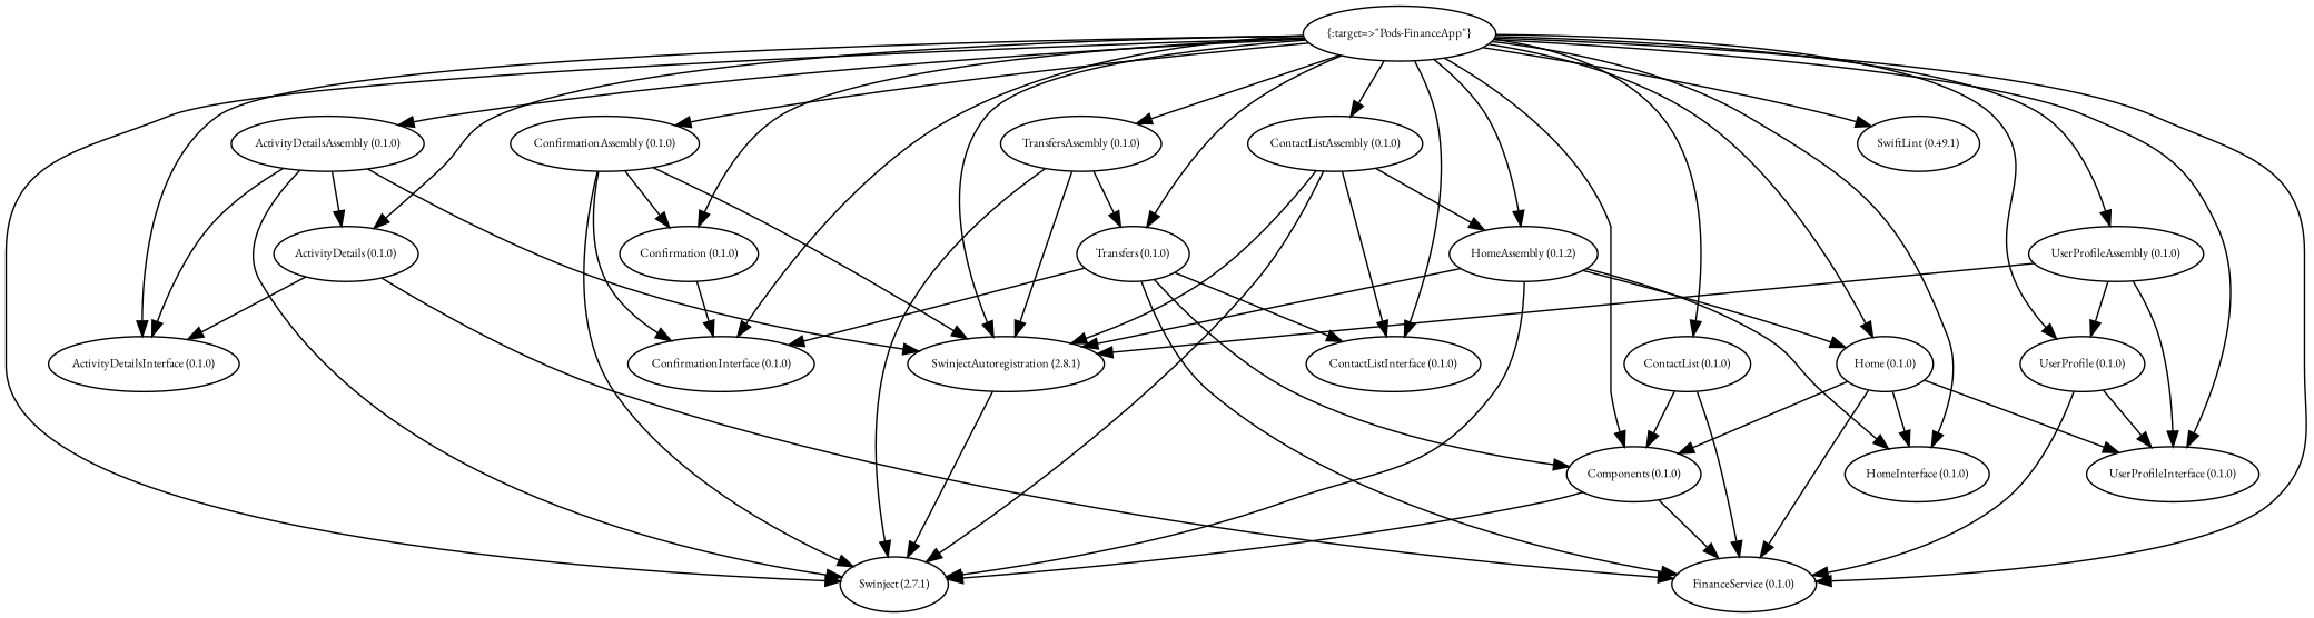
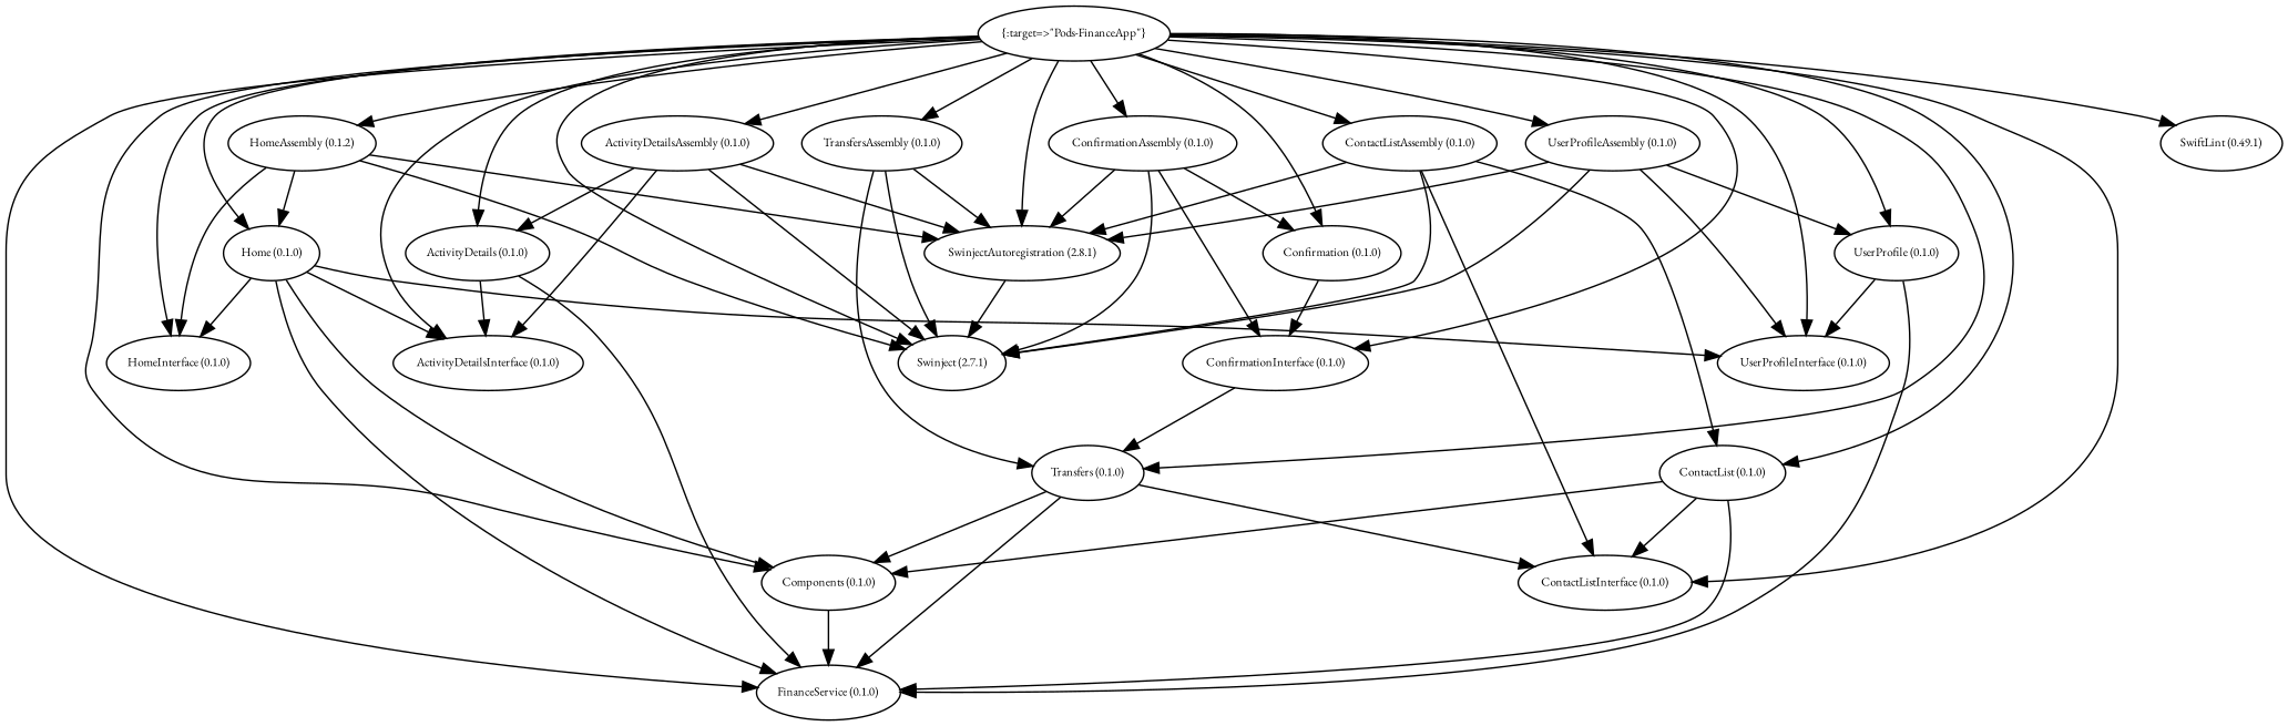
  digraph {
    fontname="EB Garamond"
    node [fontname="EB Garamond" fontsize=8]
    edge [fontname="EB Garamond" fontsize=8]
    n1 [label="{:target=>\"Pods-FinanceApp\"}"]
    n2 [label="ActivityDetails (0.1.0)"]
    n3 [label="ActivityDetailsInterface (0.1.0)"]
    n4 [label="FinanceService (0.1.0)"]
    n5 [label="ActivityDetailsAssembly (0.1.0)"]
    n6 [label="Swinject (2.7.1)"]
    n7 [label="SwinjectAutoregistration (2.8.1)"]
    n8 [label="Components (0.1.0)"]
    n9 [label="Confirmation (0.1.0)"]
    n10 [label="ConfirmationInterface (0.1.0)"]
    n11 [label="ConfirmationAssembly (0.1.0)"]
    n12 [label="ContactList (0.1.0)"]
    n13 [label="ContactListInterface (0.1.0)"]
    n14 [label="ContactListAssembly (0.1.0)"]
    n15 [label="Home (0.1.0)"]
    n16 [label="HomeInterface (0.1.0)"]
    n17 [label="UserProfileInterface (0.1.0)"]
    n18 [label="HomeAssembly (0.1.2)"]
    n19 [label="SwiftLint (0.49.1)"]
    n20 [label="Transfers (0.1.0)"]
    n21 [label="TransfersAssembly (0.1.0)"]
    n22 [label="UserProfile (0.1.0)"]
    n23 [label="UserProfileAssembly (0.1.0)"]
    n1 -> n2
    n1 -> n3
    n1 -> n4
    n1 -> n5
    n1 -> n6
    n1 -> n7
    n1 -> n8
    n1 -> n9
    n1 -> n10
    n1 -> n11
    n1 -> n12
    n1 -> n13
    n1 -> n14
    n1 -> n15
    n1 -> n16
    n1 -> n17
    n1 -> n18
    n1 -> n19
    n1 -> n20
    n1 -> n21
    n1 -> n22
    n1 -> n23
    n2 -> n3
    n2 -> n4
    n5 -> n2
    n5 -> n3
    n5 -> n6
    n5 -> n7
    n7 -> n6
    n8 -> n4
    n9 -> n10
    n11 -> n6
    n11 -> n7
    n11 -> n9
    n11 -> n10
    n12 -> n4
    n12 -> n8
+   n12 -> n13
    n14 -> n6
    n14 -> n7
-   n14 -> n18
+   n14 -> n12
    n14 -> n13
+   n15 -> n3
    n15 -> n4
    n15 -> n8
    n15 -> n16
    n15 -> n17
    n18 -> n6
    n18 -> n7
    n18 -> n15
    n18 -> n16
    n20 -> n4
    n20 -> n8
-   n20 -> n10
+   n10 -> n20
    n20 -> n13
    n21 -> n6
    n21 -> n7
    n21 -> n20
    n22 -> n4
    n22 -> n17
-   n8 -> n6
+   n23 -> n6
    n23 -> n7
    n23 -> n17
    n23 -> n22
  }
